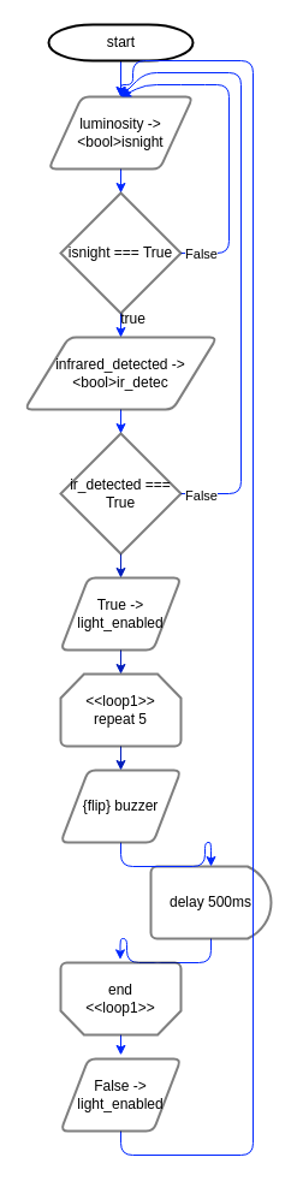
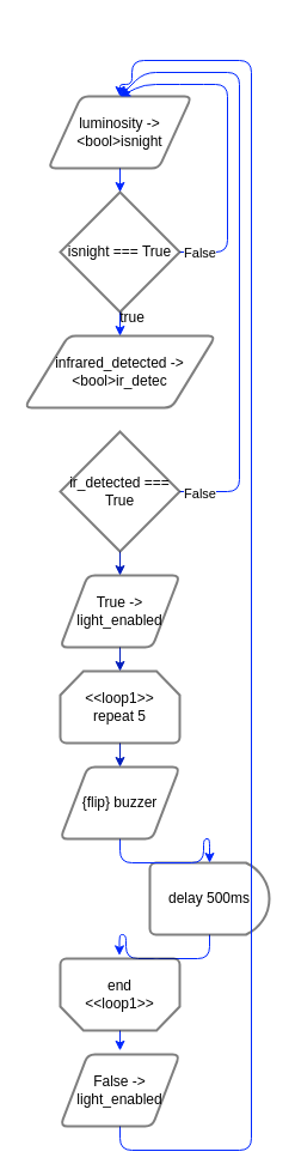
  <mxCell id="0" />
  <mxCell id="1" parent="0" />
- <mxCell id="2" style="edgeStyle=none;rounded=1;orthogonalLoop=1;jettySize=auto;html=1;exitX=0.5;exitY=1;exitDx=0;exitDy=0;exitPerimeter=0;entryX=0.5;entryY=0;entryDx=0;entryDy=0;fillColor=#0050ef;strokeColor=#0027FF;" edge="1" parent="1" source="3" target="5"><mxGeometry relative="1" as="geometry" /></mxCell>
- <mxCell id="3" value="start" style="shape=mxgraph.flowchart.terminator;strokeWidth=2;gradientColor=none;gradientDirection=north;fontStyle=0;html=1;rounded=1;" parent="1" vertex="1"><mxGeometry x="40" y="20" width="120" height="30" as="geometry" /></mxCell>
  <mxCell id="4" style="edgeStyle=none;rounded=1;orthogonalLoop=1;jettySize=auto;html=1;entryX=0.5;entryY=0;entryDx=0;entryDy=0;entryPerimeter=0;strokeColor=#0027FF;" edge="1" parent="1" source="5" target="9"><mxGeometry relative="1" as="geometry" /></mxCell>
  <mxCell id="5" value="luminosity -&amp;gt; &amp;lt;bool&amp;gt;isnight" style="shape=parallelogram;html=1;strokeWidth=2;perimeter=parallelogramPerimeter;whiteSpace=wrap;rounded=1;arcSize=12;size=0.23;fillStyle=zigzag-line;opacity=50;" vertex="1" parent="1"><mxGeometry x="40" y="80" width="120" height="60" as="geometry" /></mxCell>
  <mxCell id="6" style="edgeStyle=none;rounded=1;orthogonalLoop=1;jettySize=auto;html=1;exitX=1;exitY=0.5;exitDx=0;exitDy=0;exitPerimeter=0;entryX=0.5;entryY=0;entryDx=0;entryDy=0;strokeColor=#0027FF;" edge="1" parent="1" source="9" target="5"><mxGeometry relative="1" as="geometry"><Array as="points"><mxPoint x="190" y="210" /><mxPoint x="190" y="70" /><mxPoint x="160" y="70" /><mxPoint x="120" y="70" /></Array></mxGeometry></mxCell>
  <mxCell id="7" value="False" style="edgeLabel;html=1;align=center;verticalAlign=middle;resizable=0;points=[];rounded=1;" vertex="1" connectable="0" parent="6"><mxGeometry x="-0.884" relative="1" as="geometry"><mxPoint as="offset" /></mxGeometry></mxCell>
  <mxCell id="8" style="edgeStyle=none;rounded=1;orthogonalLoop=1;jettySize=auto;html=1;exitX=0.5;exitY=1;exitDx=0;exitDy=0;exitPerimeter=0;entryX=0.5;entryY=0;entryDx=0;entryDy=0;strokeColor=#0027FF;" edge="1" parent="1" source="9" target="11"><mxGeometry relative="1" as="geometry" /></mxCell>
  <mxCell id="9" value="isnight === True" style="strokeWidth=2;html=1;shape=mxgraph.flowchart.decision;whiteSpace=wrap;fillStyle=zigzag-line;opacity=50;rounded=1;" vertex="1" parent="1"><mxGeometry x="50" y="160" width="100" height="100" as="geometry" /></mxCell>
- <mxCell id="10" style="edgeStyle=none;rounded=1;orthogonalLoop=1;jettySize=auto;html=1;exitX=0.5;exitY=1;exitDx=0;exitDy=0;entryX=0.5;entryY=0;entryDx=0;entryDy=0;entryPerimeter=0;strokeColor=#0027FF;" edge="1" parent="1" source="11" target="15"><mxGeometry relative="1" as="geometry" /></mxCell>
  <mxCell id="11" value="infrared_detected -&amp;gt; &amp;lt;bool&amp;gt;ir_detec" style="shape=parallelogram;html=1;strokeWidth=2;perimeter=parallelogramPerimeter;whiteSpace=wrap;rounded=1;arcSize=12;size=0.23;fillStyle=zigzag-line;opacity=50;" vertex="1" parent="1"><mxGeometry x="20" y="280" width="160" height="60" as="geometry" /></mxCell>
  <mxCell id="12" style="edgeStyle=none;rounded=1;orthogonalLoop=1;jettySize=auto;html=1;exitX=1;exitY=0.5;exitDx=0;exitDy=0;exitPerimeter=0;entryX=0.5;entryY=0;entryDx=0;entryDy=0;strokeColor=#0027FF;" edge="1" parent="1" source="15" target="5"><mxGeometry relative="1" as="geometry"><Array as="points"><mxPoint x="200" y="410" /><mxPoint x="200" y="60" /><mxPoint x="120" y="60" /></Array></mxGeometry></mxCell>
  <mxCell id="13" value="False" style="edgeLabel;html=1;align=center;verticalAlign=middle;resizable=0;points=[];rounded=1;" vertex="1" connectable="0" parent="12"><mxGeometry x="-0.937" y="-1" relative="1" as="geometry"><mxPoint as="offset" /></mxGeometry></mxCell>
  <mxCell id="14" style="edgeStyle=orthogonalEdgeStyle;rounded=1;orthogonalLoop=1;jettySize=auto;html=1;exitX=0.5;exitY=1;exitDx=0;exitDy=0;exitPerimeter=0;entryX=0.5;entryY=0;entryDx=0;entryDy=0;fillColor=#0050ef;strokeColor=#001DBC;" edge="1" parent="1" source="15" target="20"><mxGeometry relative="1" as="geometry" /></mxCell>
  <mxCell id="15" value="ir_detected === True" style="strokeWidth=2;html=1;shape=mxgraph.flowchart.decision;whiteSpace=wrap;rounded=1;fillStyle=zigzag-line;opacity=50;" vertex="1" parent="1"><mxGeometry x="50" y="360" width="100" height="100" as="geometry" /></mxCell>
  <mxCell id="16" value="true" style="text;html=1;align=center;verticalAlign=middle;resizable=0;points=[];autosize=1;strokeColor=none;fillColor=none;rounded=1;" vertex="1" parent="1"><mxGeometry x="90" y="250" width="40" height="30" as="geometry" /></mxCell>
  <mxCell id="17" style="edgeStyle=orthogonalEdgeStyle;rounded=1;orthogonalLoop=1;jettySize=auto;html=1;exitX=0.5;exitY=1;exitDx=0;exitDy=0;exitPerimeter=0;entryX=0.505;entryY=1.044;entryDx=0;entryDy=0;entryPerimeter=0;strokeColor=#0027FF;" edge="1" parent="1" source="18" target="26"><mxGeometry relative="1" as="geometry" /></mxCell>
  <mxCell id="18" value="delay 500ms" style="strokeWidth=2;html=1;shape=mxgraph.flowchart.delay;whiteSpace=wrap;rounded=1;fillStyle=zigzag-line;opacity=50;" vertex="1" parent="1"><mxGeometry x="125" y="720" width="100" height="60" as="geometry" /></mxCell>
  <mxCell id="19" style="edgeStyle=orthogonalEdgeStyle;rounded=1;orthogonalLoop=1;jettySize=auto;html=1;exitX=0.5;exitY=1;exitDx=0;exitDy=0;entryX=0.5;entryY=0;entryDx=0;entryDy=0;entryPerimeter=0;fillColor=#0050ef;strokeColor=#001DBC;" edge="1" parent="1" source="20" target="24"><mxGeometry relative="1" as="geometry" /></mxCell>
  <mxCell id="20" value="True -&amp;gt; light_enabled" style="shape=parallelogram;html=1;strokeWidth=2;perimeter=parallelogramPerimeter;whiteSpace=wrap;rounded=1;arcSize=12;size=0.23;fillStyle=zigzag-line;opacity=50;" vertex="1" parent="1"><mxGeometry x="50" y="480" width="100" height="60" as="geometry" /></mxCell>
  <mxCell id="21" style="edgeStyle=orthogonalEdgeStyle;rounded=1;orthogonalLoop=1;jettySize=auto;html=1;exitX=0.5;exitY=1;exitDx=0;exitDy=0;entryX=0.5;entryY=0;entryDx=0;entryDy=0;entryPerimeter=0;strokeColor=#0027FF;" edge="1" parent="1" source="22" target="18"><mxGeometry relative="1" as="geometry" /></mxCell>
  <mxCell id="22" value="{flip} buzzer" style="shape=parallelogram;html=1;strokeWidth=2;perimeter=parallelogramPerimeter;whiteSpace=wrap;rounded=1;arcSize=12;size=0.23;fillStyle=zigzag-line;opacity=50;" vertex="1" parent="1"><mxGeometry x="50" y="640" width="100" height="60" as="geometry" /></mxCell>
  <mxCell id="23" style="edgeStyle=orthogonalEdgeStyle;rounded=1;orthogonalLoop=1;jettySize=auto;html=1;exitX=0.5;exitY=1;exitDx=0;exitDy=0;exitPerimeter=0;entryX=0.5;entryY=0;entryDx=0;entryDy=0;fillColor=#0050ef;strokeColor=#001DBC;" edge="1" parent="1" source="24" target="22"><mxGeometry relative="1" as="geometry" /></mxCell>
  <mxCell id="24" value="&lt;div&gt;&amp;lt;&amp;lt;loop1&amp;gt;&amp;gt;&lt;/div&gt;&lt;div&gt;repeat 5&lt;br&gt;&lt;/div&gt;" style="strokeWidth=2;html=1;shape=mxgraph.flowchart.loop_limit;whiteSpace=wrap;rounded=1;fillStyle=zigzag-line;opacity=50;" vertex="1" parent="1"><mxGeometry x="50" y="560" width="100" height="60" as="geometry" /></mxCell>
  <mxCell id="25" style="edgeStyle=orthogonalEdgeStyle;rounded=1;orthogonalLoop=1;jettySize=auto;html=1;exitX=0.5;exitY=0;exitDx=0;exitDy=0;exitPerimeter=0;entryX=0.5;entryY=-0.052;entryDx=0;entryDy=0;entryPerimeter=0;strokeColor=#0027FF;" edge="1" parent="1" source="26" target="29"><mxGeometry relative="1" as="geometry" /></mxCell>
  <mxCell id="26" value="" style="strokeWidth=2;html=1;shape=mxgraph.flowchart.loop_limit;whiteSpace=wrap;rounded=1;fillStyle=zigzag-line;opacity=50;rotation=-180;" vertex="1" parent="1"><mxGeometry x="50" y="800" width="100" height="60" as="geometry" /></mxCell>
  <mxCell id="27" value="end &amp;lt;&amp;lt;loop1&amp;gt;&amp;gt;" style="text;html=1;strokeColor=none;fillColor=none;align=center;verticalAlign=middle;whiteSpace=wrap;rounded=1;" vertex="1" parent="1"><mxGeometry x="70" y="815" width="60" height="30" as="geometry" /></mxCell>
  <mxCell id="28" style="edgeStyle=orthogonalEdgeStyle;rounded=1;orthogonalLoop=1;jettySize=auto;html=1;exitX=0.5;exitY=1;exitDx=0;exitDy=0;strokeColor=#0027FF;entryX=0.5;entryY=0;entryDx=0;entryDy=0;" edge="1" parent="1" source="29" target="5"><mxGeometry relative="1" as="geometry"><mxPoint x="210" y="50" as="targetPoint" /><Array as="points"><mxPoint x="100" y="960" /><mxPoint x="210" y="960" /><mxPoint x="210" y="50" /><mxPoint x="110" y="50" /><mxPoint x="110" y="70" /><mxPoint x="100" y="70" /></Array></mxGeometry></mxCell>
  <mxCell id="29" value="False -&amp;gt; light_enabled" style="shape=parallelogram;html=1;strokeWidth=2;perimeter=parallelogramPerimeter;whiteSpace=wrap;rounded=1;arcSize=12;size=0.23;fillStyle=zigzag-line;opacity=50;" vertex="1" parent="1"><mxGeometry x="50" y="880" width="100" height="60" as="geometry" /></mxCell>
